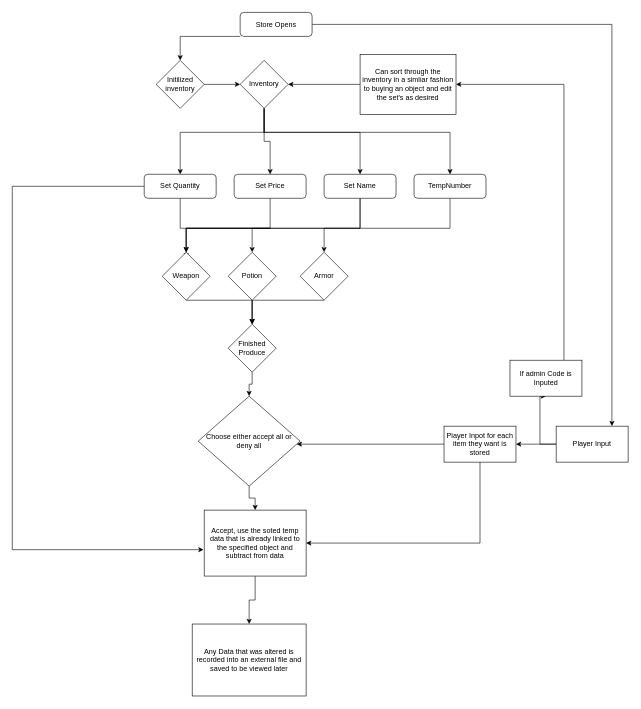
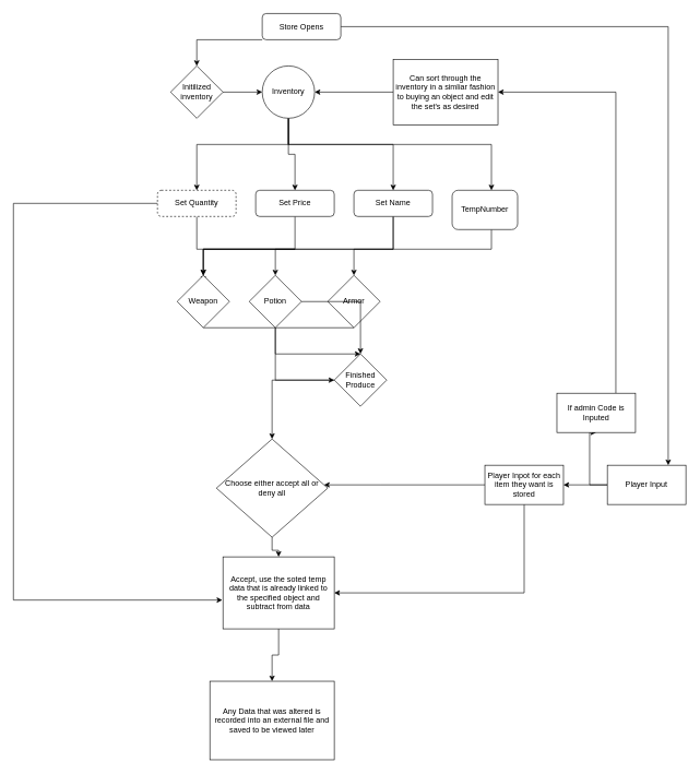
  <mxCell id="0" />
  <mxCell id="1" parent="0" />
  <mxCell id="2" style="edgeStyle=orthogonalEdgeStyle;rounded=0;orthogonalLoop=1;jettySize=auto;html=1;entryX=0.5;entryY=0;entryDx=0;entryDy=0;" parent="1" source="4" target="35" edge="1"><mxGeometry relative="1" as="geometry"><Array as="points"><mxPoint x="300" y="60" /></Array><mxPoint x="460" y="140" as="targetPoint" /></mxGeometry></mxCell>
  <mxCell id="3" style="edgeStyle=orthogonalEdgeStyle;rounded=0;orthogonalLoop=1;jettySize=auto;html=1;" parent="1" source="4" target="22" edge="1"><mxGeometry relative="1" as="geometry"><Array as="points"><mxPoint x="1020" y="40" /><mxPoint x="1020" y="740" /></Array></mxGeometry></mxCell>
  <mxCell id="4" value="Store Opens" style="rounded=1;whiteSpace=wrap;html=1;fontSize=12;glass=0;strokeWidth=1;shadow=0;" parent="1" vertex="1"><mxGeometry x="400" width="120" height="40" as="geometry" y="20" /></mxCell>
  <mxCell id="5" style="edgeStyle=orthogonalEdgeStyle;rounded=0;orthogonalLoop=1;jettySize=auto;html=1;" parent="1" source="7" target="19" edge="1"><mxGeometry relative="1" as="geometry"><Array as="points"><mxPoint x="600" y="380" /><mxPoint x="310" y="380" /></Array></mxGeometry></mxCell>
  <mxCell id="6" style="edgeStyle=orthogonalEdgeStyle;rounded=0;orthogonalLoop=1;jettySize=auto;html=1;" parent="1" source="7" target="15" edge="1"><mxGeometry relative="1" as="geometry"><Array as="points"><mxPoint x="600" y="380" /><mxPoint x="540" y="380" /></Array></mxGeometry></mxCell>
  <mxCell id="7" value="Set Name" style="rounded=1;whiteSpace=wrap;html=1;fontSize=12;glass=0;strokeWidth=1;shadow=0;" parent="1" vertex="1"><mxGeometry x="540" y="290" width="120" height="40" as="geometry" /></mxCell>
  <mxCell id="8" style="edgeStyle=orthogonalEdgeStyle;rounded=0;orthogonalLoop=1;jettySize=auto;html=1;" parent="1" source="9" edge="1"><mxGeometry relative="1" as="geometry"><mxPoint x="310" y="430" as="targetPoint" /><Array as="points"><mxPoint x="450" y="380" /><mxPoint x="311" y="380" /></Array></mxGeometry></mxCell>
- <mxCell id="9" value="Set Quantity" style="rounded=1;whiteSpace=wrap;html=1;fontSize=12;glass=0;strokeWidth=1;shadow=0;" parent="1" vertex="1"><mxGeometry x="240" y="290" width="120" height="40" as="geometry" /></mxCell>
+ <mxCell id="9" value="Set Quantity" style="rounded=1;whiteSpace=wrap;html=1;fontSize=12;glass=0;strokeWidth=1;shadow=0;dashed=1;" parent="1" vertex="1"><mxGeometry x="240" y="290" width="120" height="40" as="geometry" /></mxCell>
  <mxCell id="10" style="edgeStyle=orthogonalEdgeStyle;rounded=0;orthogonalLoop=1;jettySize=auto;html=1;" parent="1" source="11" target="17" edge="1"><mxGeometry relative="1" as="geometry"><Array as="points"><mxPoint x="450" y="380" /><mxPoint x="420" y="380" /></Array></mxGeometry></mxCell>
  <mxCell id="11" value="Set Price" style="rounded=1;whiteSpace=wrap;html=1;fontSize=12;glass=0;strokeWidth=1;shadow=0;" parent="1" vertex="1"><mxGeometry x="390" y="290" width="120" height="40" as="geometry" /></mxCell>
  <mxCell id="12" style="edgeStyle=orthogonalEdgeStyle;rounded=0;orthogonalLoop=1;jettySize=auto;html=1;entryX=0.5;entryY=0;entryDx=0;entryDy=0;" parent="1" source="13" target="29" edge="1"><mxGeometry relative="1" as="geometry" /></mxCell>
- <mxCell id="13" value="Finished Produce" style="rhombus;whiteSpace=wrap;html=1;" parent="1" vertex="1"><mxGeometry x="380" y="540" width="80" height="80" as="geometry" /></mxCell>
+ <mxCell id="13" value="Finished Produce" style="rhombus;whiteSpace=wrap;html=1;" parent="1" vertex="1"><mxGeometry x="510" y="540" width="80" height="80" as="geometry" /></mxCell>
  <mxCell id="14" style="edgeStyle=orthogonalEdgeStyle;rounded=0;orthogonalLoop=1;jettySize=auto;html=1;entryX=0.5;entryY=0;entryDx=0;entryDy=0;" parent="1" source="15" target="13" edge="1"><mxGeometry relative="1" as="geometry"><Array as="points"><mxPoint x="420" y="500" /></Array></mxGeometry></mxCell>
  <mxCell id="15" value="Armor" style="rhombus;whiteSpace=wrap;html=1;" parent="1" vertex="1"><mxGeometry x="500" y="420" width="80" height="80" as="geometry" /></mxCell>
  <mxCell id="16" style="edgeStyle=orthogonalEdgeStyle;rounded=0;orthogonalLoop=1;jettySize=auto;html=1;entryX=0.5;entryY=0;entryDx=0;entryDy=0;" parent="1" source="17" target="13" edge="1"><mxGeometry relative="1" as="geometry" /></mxCell>
  <mxCell id="17" value="Potion" style="rhombus;whiteSpace=wrap;html=1;" parent="1" vertex="1"><mxGeometry x="380" y="420" width="80" height="80" as="geometry" /></mxCell>
  <mxCell id="18" style="edgeStyle=orthogonalEdgeStyle;rounded=0;orthogonalLoop=1;jettySize=auto;html=1;" parent="1" source="19" target="13" edge="1"><mxGeometry relative="1" as="geometry"><Array as="points"><mxPoint x="420" y="500" /></Array></mxGeometry></mxCell>
  <mxCell id="19" value="Weapon" style="rhombus;whiteSpace=wrap;html=1;" parent="1" vertex="1"><mxGeometry x="270" y="420" width="80" height="80" as="geometry" /></mxCell>
  <mxCell id="20" style="edgeStyle=orthogonalEdgeStyle;rounded=0;orthogonalLoop=1;jettySize=auto;html=1;entryX=1;entryY=0.5;entryDx=0;entryDy=0;" parent="1" source="22" target="27" edge="1"><mxGeometry relative="1" as="geometry" /></mxCell>
  <mxCell id="21" style="edgeStyle=orthogonalEdgeStyle;rounded=0;orthogonalLoop=1;jettySize=auto;html=1;entryX=0.5;entryY=1;entryDx=0;entryDy=0;" edge="1" parent="1" source="22" target="42"><mxGeometry relative="1" as="geometry"><Array as="points"><mxPoint x="900" y="740" /></Array></mxGeometry></mxCell>
  <mxCell id="22" value="Player Input" style="rounded=0;whiteSpace=wrap;html=1;" parent="1" vertex="1"><mxGeometry x="927" y="710" width="120" height="60" as="geometry" /></mxCell>
  <mxCell id="23" style="edgeStyle=orthogonalEdgeStyle;rounded=0;orthogonalLoop=1;jettySize=auto;html=1;" parent="1" source="24" target="19" edge="1"><mxGeometry relative="1" as="geometry"><Array as="points"><mxPoint x="750" y="380" /><mxPoint x="310" y="380" /></Array></mxGeometry></mxCell>
- <mxCell id="24" value="TempNumber" style="rounded=1;whiteSpace=wrap;html=1;fontSize=12;glass=0;strokeWidth=1;shadow=0;" parent="1" vertex="1"><mxGeometry x="690" y="290" width="120" height="40" as="geometry" /></mxCell>
+ <mxCell id="24" value="TempNumber" style="rounded=1;whiteSpace=wrap;html=1;fontSize=12;glass=0;strokeWidth=1;shadow=0;" parent="1" vertex="1"><mxGeometry x="690" y="290" width="100" height="60" as="geometry" /></mxCell>
  <mxCell id="25" style="edgeStyle=orthogonalEdgeStyle;rounded=0;orthogonalLoop=1;jettySize=auto;html=1;" parent="1" source="27" target="29" edge="1"><mxGeometry relative="1" as="geometry"><Array as="points"><mxPoint x="580" y="740" /><mxPoint x="580" y="740" /></Array></mxGeometry></mxCell>
  <mxCell id="26" style="edgeStyle=orthogonalEdgeStyle;rounded=0;orthogonalLoop=1;jettySize=auto;html=1;" parent="1" source="27" target="31" edge="1"><mxGeometry relative="1" as="geometry"><Array as="points"><mxPoint x="800" y="905" /></Array></mxGeometry></mxCell>
  <mxCell id="27" value="Player Inpot for each item they want is stored" style="rounded=0;whiteSpace=wrap;html=1;" parent="1" vertex="1"><mxGeometry x="740" y="710" width="120" height="60" as="geometry" /></mxCell>
  <mxCell id="28" style="edgeStyle=orthogonalEdgeStyle;rounded=0;orthogonalLoop=1;jettySize=auto;html=1;" parent="1" source="29" target="31" edge="1"><mxGeometry relative="1" as="geometry" /></mxCell>
- <mxCell id="29" value="Choose either accept all or deny all" style="rhombus;whiteSpace=wrap;html=1;" parent="1" vertex="1"><mxGeometry x="330" y="660" width="170" height="150" as="geometry" /></mxCell>
+ <mxCell id="29" value="Choose either accept all or deny all" style="rhombus;whiteSpace=wrap;html=1;" parent="1" vertex="1"><mxGeometry x="330" y="670" width="170" height="150" as="geometry" /></mxCell>
  <mxCell id="30" style="edgeStyle=orthogonalEdgeStyle;rounded=0;orthogonalLoop=1;jettySize=auto;html=1;" parent="1" source="31" target="33" edge="1"><mxGeometry relative="1" as="geometry" /></mxCell>
  <mxCell id="31" value="Accept, use the soted temp data that is already linked to the specified object and subtract from data" style="rounded=0;whiteSpace=wrap;html=1;" parent="1" vertex="1"><mxGeometry x="340" y="850" width="170" height="110" as="geometry" /></mxCell>
  <mxCell id="32" style="edgeStyle=orthogonalEdgeStyle;rounded=0;orthogonalLoop=1;jettySize=auto;html=1;entryX=-0.006;entryY=0.6;entryDx=0;entryDy=0;entryPerimeter=0;" parent="1" source="9" target="31" edge="1"><mxGeometry relative="1" as="geometry"><Array as="points"><mxPoint x="20" y="310" /><mxPoint x="20" y="916" /></Array></mxGeometry></mxCell>
  <mxCell id="33" value="Any Data that was altered is recorded into an external file and saved to be viewed later" style="rounded=0;whiteSpace=wrap;html=1;" parent="1" vertex="1"><mxGeometry x="320" y="1040" width="190" height="120" as="geometry" /></mxCell>
  <mxCell id="34" style="edgeStyle=orthogonalEdgeStyle;rounded=0;orthogonalLoop=1;jettySize=auto;html=1;entryX=0;entryY=0.5;entryDx=0;entryDy=0;" edge="1" parent="1" source="35" target="40"><mxGeometry relative="1" as="geometry" /></mxCell>
  <mxCell id="35" value="Initilized inventory" style="rhombus;whiteSpace=wrap;html=1;" vertex="1" parent="1"><mxGeometry x="260" y="100" width="80" height="80" as="geometry" /></mxCell>
  <mxCell id="36" style="edgeStyle=orthogonalEdgeStyle;rounded=0;orthogonalLoop=1;jettySize=auto;html=1;" edge="1" parent="1" source="40" target="9"><mxGeometry relative="1" as="geometry"><Array as="points"><mxPoint x="440" y="220" /><mxPoint x="300" y="220" /></Array></mxGeometry></mxCell>
  <mxCell id="37" style="edgeStyle=orthogonalEdgeStyle;rounded=0;orthogonalLoop=1;jettySize=auto;html=1;" edge="1" parent="1" source="40" target="11"><mxGeometry relative="1" as="geometry" /></mxCell>
  <mxCell id="38" style="edgeStyle=orthogonalEdgeStyle;rounded=0;orthogonalLoop=1;jettySize=auto;html=1;entryX=0.5;entryY=0;entryDx=0;entryDy=0;" edge="1" parent="1" source="40" target="7"><mxGeometry relative="1" as="geometry"><Array as="points"><mxPoint x="440" y="220" /><mxPoint x="600" y="220" /></Array></mxGeometry></mxCell>
  <mxCell id="39" style="edgeStyle=orthogonalEdgeStyle;rounded=0;orthogonalLoop=1;jettySize=auto;html=1;" edge="1" parent="1" source="40" target="24"><mxGeometry relative="1" as="geometry"><Array as="points"><mxPoint x="440" y="220" /><mxPoint x="750" y="220" /></Array></mxGeometry></mxCell>
- <mxCell id="40" value="Inventory" style="rhombus;whiteSpace=wrap;html=1;" vertex="1" parent="1"><mxGeometry x="400" y="100" width="80" height="80" as="geometry" /></mxCell>
+ <mxCell id="40" value="Inventory" style="ellipse;whiteSpace=wrap;html=1;" vertex="1" parent="1"><mxGeometry x="400" y="100" width="80" height="80" as="geometry" /></mxCell>
  <mxCell id="41" style="edgeStyle=orthogonalEdgeStyle;rounded=0;orthogonalLoop=1;jettySize=auto;html=1;entryX=1;entryY=0.5;entryDx=0;entryDy=0;" edge="1" parent="1" source="42" target="44"><mxGeometry relative="1" as="geometry"><Array as="points"><mxPoint x="940" y="140" /></Array></mxGeometry></mxCell>
  <mxCell id="42" value="If admin Code is Inputed" style="rounded=0;whiteSpace=wrap;html=1;" vertex="1" parent="1"><mxGeometry x="850" y="600" width="120" height="60" as="geometry" /></mxCell>
  <mxCell id="43" style="edgeStyle=orthogonalEdgeStyle;rounded=0;orthogonalLoop=1;jettySize=auto;html=1;entryX=1;entryY=0.5;entryDx=0;entryDy=0;" edge="1" parent="1" source="44" target="40"><mxGeometry relative="1" as="geometry" /></mxCell>
  <mxCell id="44" value="Can sort through the inventory in a simliar fashion to buying an object and edit the set's as desired" style="rounded=0;whiteSpace=wrap;html=1;" vertex="1" parent="1"><mxGeometry x="600" y="90" width="160" height="100" as="geometry" /></mxCell>
